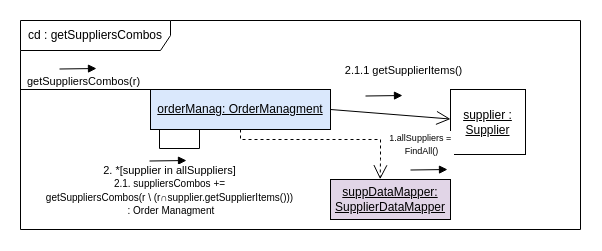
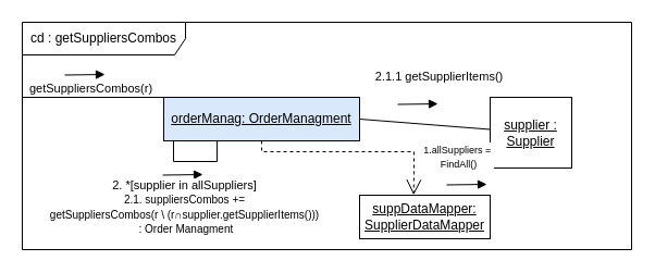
  <mxCell id="0" />
  <mxCell id="1" parent="0" />
  <mxCell id="2" value="cd : getSuppliersCombos" style="shape=umlFrame;whiteSpace=wrap;html=1;pointerEvents=0;width=150;height=30;" vertex="1" parent="1"><mxGeometry x="20" y="20" width="560" height="209" as="geometry" /></mxCell>
  <mxCell id="3" style="edgeStyle=none;rounded=0;orthogonalLoop=1;jettySize=auto;html=1;endArrow=none;endFill=0;entryX=0;entryY=0;entryDx=0;entryDy=0;" edge="1" parent="1" target="4"><mxGeometry relative="1" as="geometry"><mxPoint x="20" y="89" as="sourcePoint" /></mxGeometry></mxCell>
  <mxCell id="4" value="&lt;u&gt;orderManag: OrderManagment&lt;/u&gt;" style="html=1;whiteSpace=wrap;fillColor=#dae8fc;" vertex="1" parent="1"><mxGeometry x="150" y="89" width="180" height="40" as="geometry" /></mxCell>
  <mxCell id="5" value="" style="endArrow=none;html=1;rounded=0;entryX=0;entryY=1;entryDx=0;entryDy=0;exitX=0.5;exitY=1;exitDx=0;exitDy=0;" edge="1" parent="1"><mxGeometry width="50" height="50" relative="1" as="geometry"><mxPoint x="199" y="129" as="sourcePoint" /><mxPoint x="159" y="129" as="targetPoint" /><Array as="points"><mxPoint x="199" y="148" /><mxPoint x="159" y="148" /></Array></mxGeometry></mxCell>
  <mxCell id="6" value="getSuppliersCombos(r)" style="html=1;verticalAlign=bottom;endArrow=block;edgeStyle=elbowEdgeStyle;elbow=vertical;curved=0;rounded=0;" edge="1" parent="1"><mxGeometry x="0.257" y="-22" width="80" relative="1" as="geometry"><mxPoint x="59" y="68.5" as="sourcePoint" /><mxPoint x="96" y="68" as="targetPoint" /><mxPoint as="offset" /><Array as="points"><mxPoint x="80" y="68" /></Array></mxGeometry></mxCell>
  <mxCell id="7" value="&lt;u&gt;supplier : Supplier&lt;/u&gt;" style="rounded=0;whiteSpace=wrap;html=1;" vertex="1" parent="1"><mxGeometry x="450" y="89" width="75" height="65" as="geometry" /></mxCell>
  <mxCell id="8" value="2. *[supplier in allSuppliers]&lt;br style=&quot;border-color: var(--border-color); font-size: 10px;&quot;&gt;&lt;span style=&quot;font-size: 10px;&quot;&gt;2.1. suppliersCombos +=&lt;/span&gt;&lt;br style=&quot;border-color: var(--border-color); font-size: 10px;&quot;&gt;&lt;span style=&quot;font-size: 10px;&quot;&gt;getSuppliersCombos(r \ (r∩supplier.getSupplierItems()))&lt;/span&gt;&lt;br style=&quot;border-color: var(--border-color); font-size: 10px;&quot;&gt;&lt;span style=&quot;font-size: 10px;&quot;&gt;&amp;nbsp;: Order Managment&lt;/span&gt;" style="html=1;verticalAlign=bottom;endArrow=block;edgeStyle=elbowEdgeStyle;elbow=vertical;curved=0;rounded=0;" edge="1" parent="1"><mxGeometry x="0.04" y="-59" width="80" relative="1" as="geometry"><mxPoint x="149" y="160.5" as="sourcePoint" /><mxPoint x="186" y="160" as="targetPoint" /><mxPoint as="offset" /><Array as="points"><mxPoint x="170" y="160" /></Array></mxGeometry></mxCell>
  <mxCell id="9" value="2.1.1 getSupplierItems()" style="html=1;verticalAlign=bottom;endArrow=block;edgeStyle=elbowEdgeStyle;elbow=vertical;curved=0;rounded=0;" edge="1" parent="1"><mxGeometry x="1" y="16" width="80" relative="1" as="geometry"><mxPoint x="365" y="95.5" as="sourcePoint" /><mxPoint x="402" y="95" as="targetPoint" /><mxPoint as="offset" /><Array as="points"><mxPoint x="386" y="95" /></Array></mxGeometry></mxCell>
- <mxCell id="10" value="" style="endArrow=open;endFill=1;endSize=12;html=1;rounded=0;exitX=1;exitY=0.5;exitDx=0;exitDy=0;" edge="1" parent="1" source="4" target="7"><mxGeometry width="160" relative="1" as="geometry"><mxPoint x="380" y="149" as="sourcePoint" /><mxPoint x="540" y="149" as="targetPoint" /></mxGeometry></mxCell>
- <mxCell id="11" value="&lt;u&gt;suppDataMapper: SupplierDataMapper&lt;/u&gt;" style="rounded=0;whiteSpace=wrap;html=1;fillColor=#e1d5e7;" vertex="1" parent="1"><mxGeometry x="330" y="179" width="120" height="40" as="geometry" /></mxCell>
+ <mxCell id="10" value="" style="endArrow=none;endFill=1;endSize=12;html=1;rounded=0;exitX=1;exitY=0.5;exitDx=0;exitDy=0;" edge="1" parent="1" source="4" target="7"><mxGeometry width="160" relative="1" as="geometry"><mxPoint x="380" y="149" as="sourcePoint" /><mxPoint x="540" y="149" as="targetPoint" /></mxGeometry></mxCell>
+ <mxCell id="11" value="&lt;u&gt;suppDataMapper: SupplierDataMapper&lt;/u&gt;" style="rounded=0;whiteSpace=wrap;html=1;" vertex="1" parent="1"><mxGeometry x="330" y="179" width="120" height="40" as="geometry" /></mxCell>
  <mxCell id="12" value="" style="endArrow=open;endFill=1;endSize=12;html=1;rounded=0;exitX=0.5;exitY=1;exitDx=0;exitDy=0;entryX=0.414;entryY=-0.006;entryDx=0;entryDy=0;entryPerimeter=0;dashed=1;" edge="1" parent="1" source="4" target="11"><mxGeometry width="160" relative="1" as="geometry"><mxPoint x="240" y="159" as="sourcePoint" /><mxPoint x="400" y="159" as="targetPoint" /><Array as="points"><mxPoint x="240" y="139" /><mxPoint x="380" y="139" /><mxPoint x="380" y="159" /></Array></mxGeometry></mxCell>
  <mxCell id="13" value="&lt;font style=&quot;font-size: 9px;&quot;&gt;1.allSuppliers =&amp;nbsp;&lt;br&gt;FindAll()&lt;/font&gt;" style="html=1;verticalAlign=bottom;endArrow=block;edgeStyle=elbowEdgeStyle;elbow=vertical;curved=0;rounded=0;" edge="1" parent="1"><mxGeometry x="-0.44" y="10" width="80" relative="1" as="geometry"><mxPoint x="410" y="169.5" as="sourcePoint" /><mxPoint x="447" y="169" as="targetPoint" /><mxPoint as="offset" /><Array as="points"><mxPoint x="431" y="169" /></Array></mxGeometry></mxCell>
